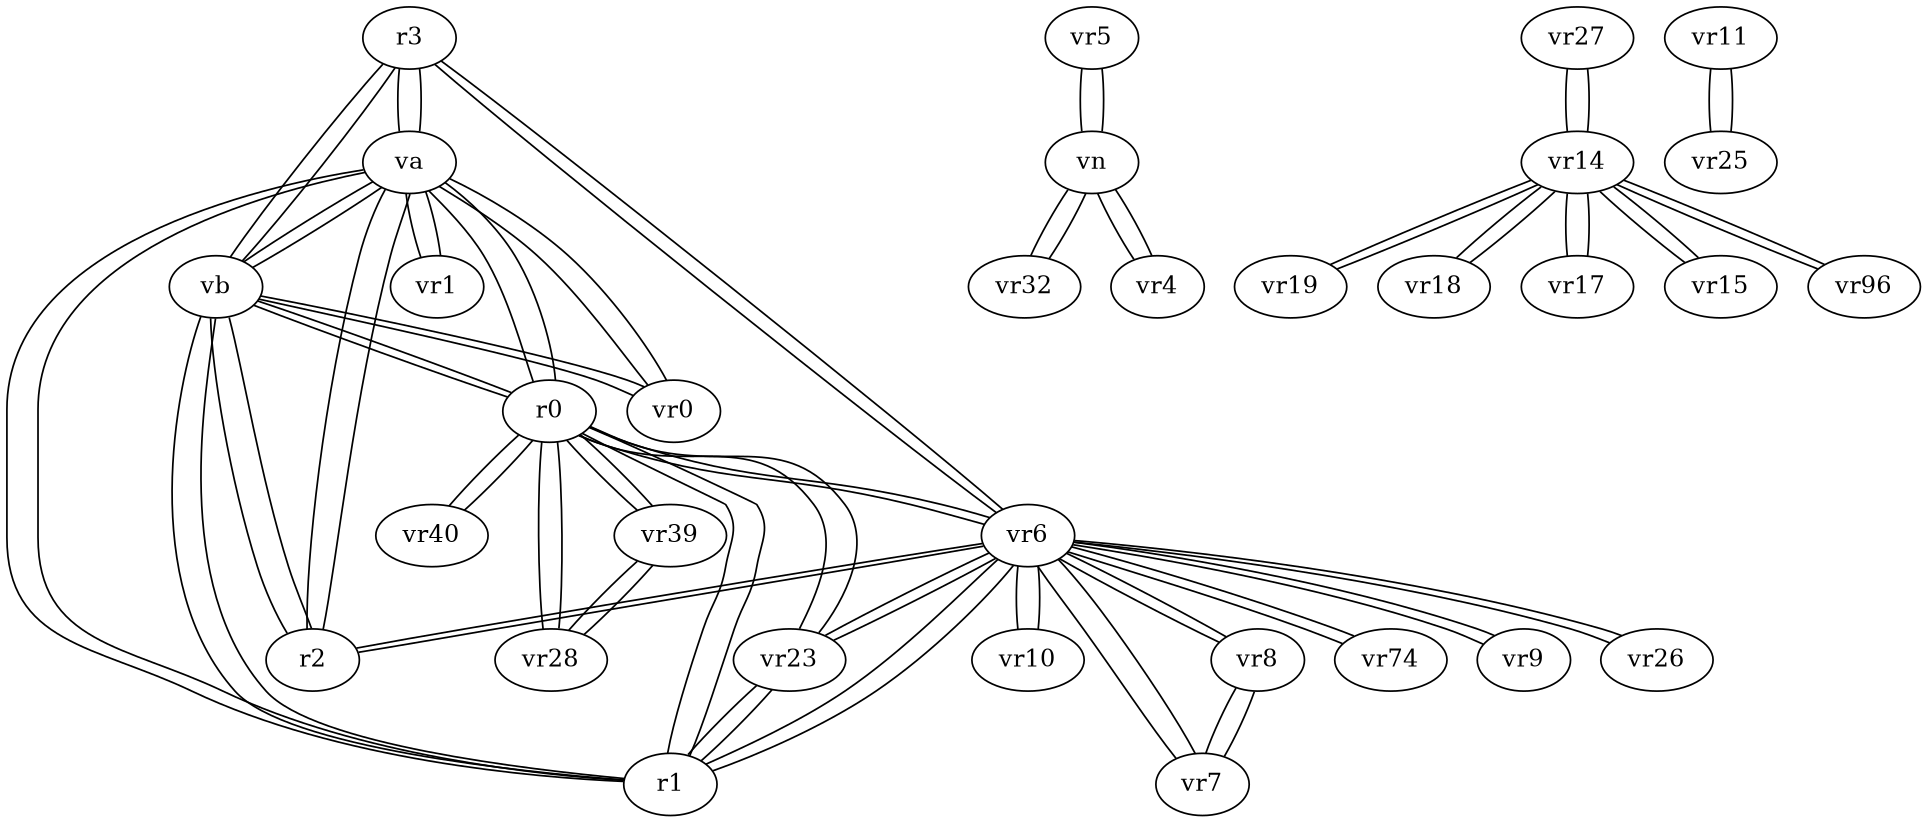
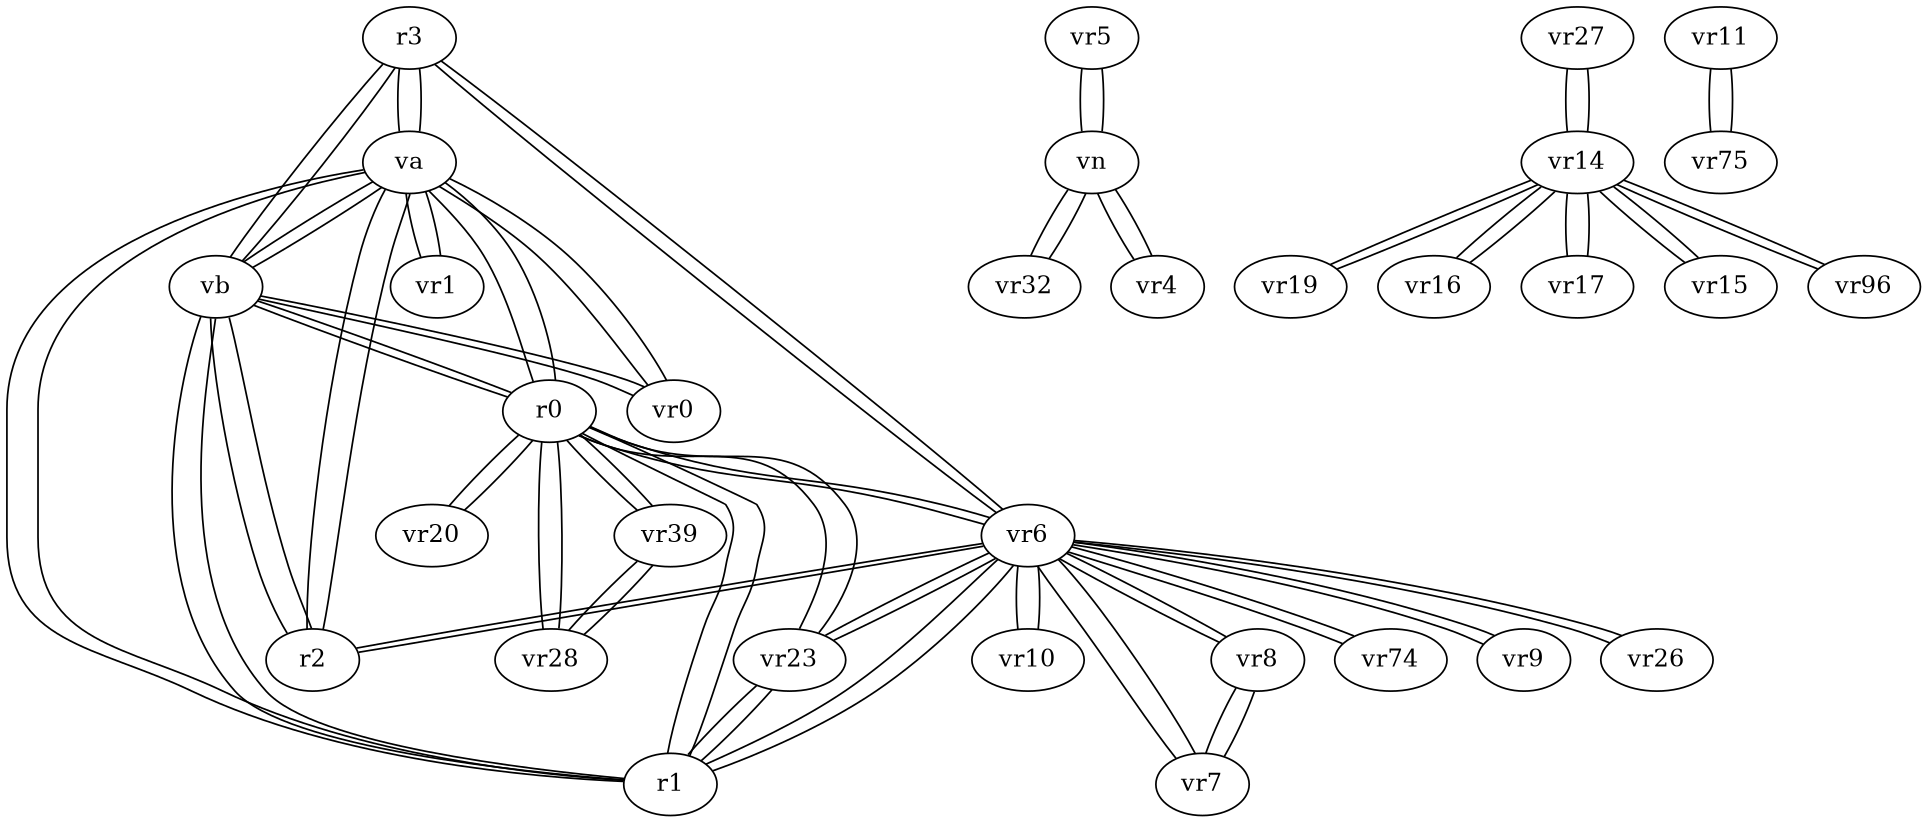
  graph {
    r3
    va
    vr6
    vb
    r2
    r1
    r0
    vr0
    vr1
    vr8
    vr7
    n12 [label=vr74]
    vr9
    vr26
    vr10
    vr23
    vr28
    n18 [label=vr39]
-   vr20 [label=vr40]
+   vr20
    vr5
    vn
    n22 [label=vr32]
    vr4
    vr27
    vr14
    vr19
-   vr18
+   vr18 [label=vr16]
    vr17
    vr15
    n30 [label=vr96]
    vr11
-   vr25
+   vr25 [label=vr75]
    r3 -- va
    r3 -- vr6
    r3 -- vb
    va -- r3
    va -- vb
    va -- r2
    va -- r1
    va -- r0
    va -- vr0
    va -- vr1
    vr6 -- r3
    vr6 -- r2
    vr6 -- r1
    vr6 -- r0
    vr6 -- vr8
    vr6 -- vr7
    vr6 -- n12
    vr6 -- vr9
    vr6 -- vr26
    vr6 -- vr10
    vr6 -- vr23
    vb -- r3
    vb -- va
    vb -- r2
    vb -- r1
    vb -- r0
    vb -- vr0
    r2 -- va
    r2 -- vr6
    r2 -- vb
    r1 -- va
    r1 -- vr6
    r1 -- vb
    r1 -- r0
    r1 -- vr23
    r0 -- va
    r0 -- vr6
    r0 -- vb
    r0 -- r1
    r0 -- vr23
    r0 -- vr28
    r0 -- n18
    r0 -- vr20
    vr0 -- va
    vr0 -- vb
    vr1 -- va
    vr8 -- vr6
    vr8 -- vr7
    vr7 -- vr6
    vr7 -- vr8
    n12 -- vr6
    vr9 -- vr6
    vr26 -- vr6
    vr10 -- vr6
    vr23 -- vr6
    vr23 -- r1
    vr23 -- r0
    vr28 -- r0
    vr28 -- n18
    n18 -- r0
    n18 -- vr28
    vr20 -- r0
    vr5 -- vn
    vn -- vr5
    vn -- n22
    vn -- vr4
    n22 -- vn
    vr4 -- vn
    vr27 -- vr14
    vr14 -- vr27
    vr14 -- vr19
    vr14 -- vr18
    vr14 -- vr17
    vr14 -- vr15
    vr14 -- n30
    vr19 -- vr14
    vr18 -- vr14
    vr17 -- vr14
    vr15 -- vr14
    n30 -- vr14
    vr11 -- vr25
    vr25 -- vr11
  }
